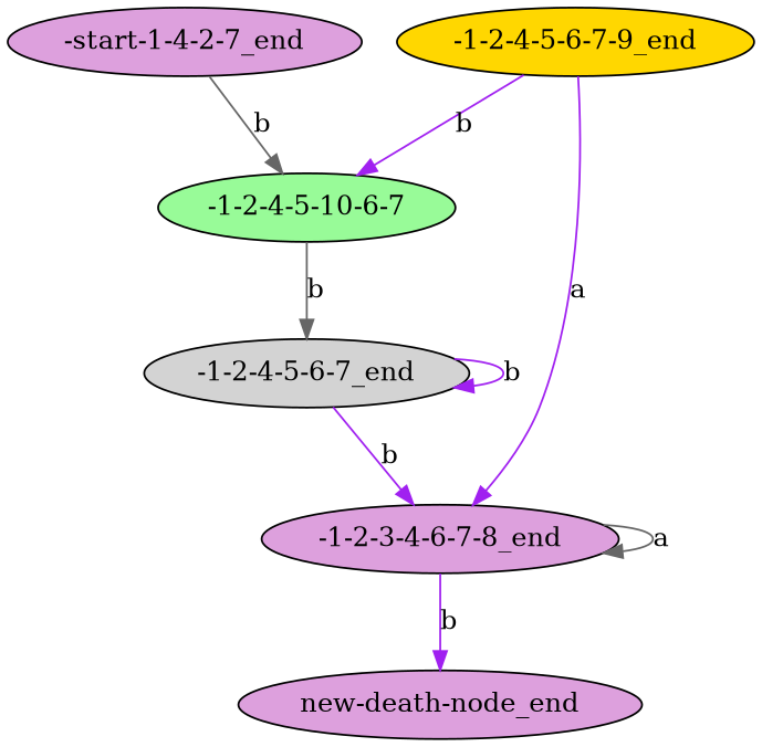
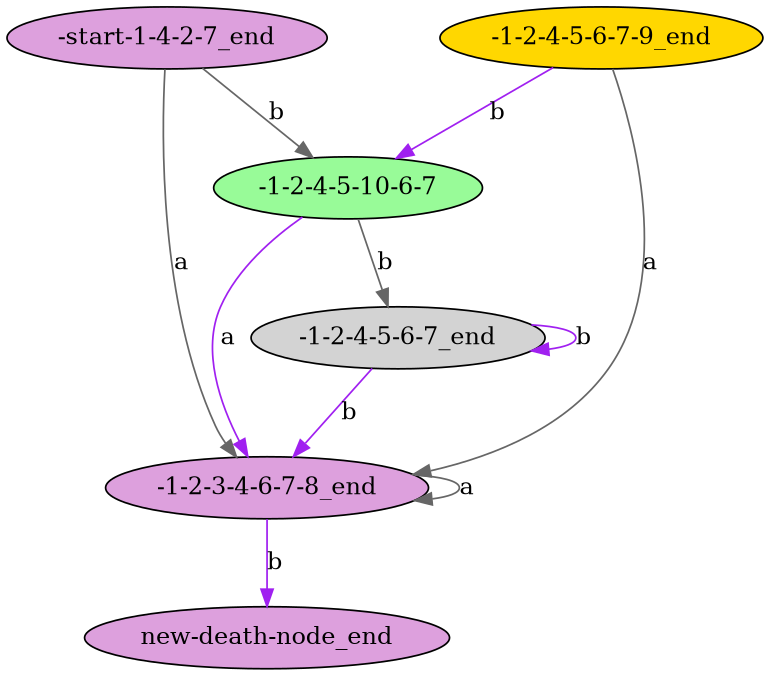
  digraph {
    node [fillcolor=plum style=filled]
    edge [color=purple]
    "-start-1-4-2-7_end"
    "-1-2-3-4-6-7-8_end"
    "-1-2-4-5-10-6-7" [fillcolor=palegreen]
    "new-death-node_end"
    "-1-2-4-5-6-7_end" [fillcolor=lightgrey]
    "-1-2-4-5-6-7-9_end" [fillcolor=gold]
+   "-start-1-4-2-7_end" -> "-1-2-3-4-6-7-8_end" [color=gray40 label=a]
    "-start-1-4-2-7_end" -> "-1-2-4-5-10-6-7" [color=gray40 label=b]
    "-1-2-3-4-6-7-8_end" -> "-1-2-3-4-6-7-8_end" [color=gray40 label=a]
    "-1-2-3-4-6-7-8_end" -> "new-death-node_end" [label=b]
+   "-1-2-4-5-10-6-7" -> "-1-2-3-4-6-7-8_end" [label=a]
    "-1-2-4-5-10-6-7" -> "-1-2-4-5-6-7_end" [color=gray40 label=b]
    "-1-2-4-5-6-7_end" -> "-1-2-3-4-6-7-8_end" [label=b]
    "-1-2-4-5-6-7_end" -> "-1-2-4-5-6-7_end" [label=b]
-   "-1-2-4-5-6-7-9_end" -> "-1-2-3-4-6-7-8_end" [label=a]
+   "-1-2-4-5-6-7-9_end" -> "-1-2-3-4-6-7-8_end" [color=gray40 label=a]
    "-1-2-4-5-6-7-9_end" -> "-1-2-4-5-10-6-7" [label=b]
  }
